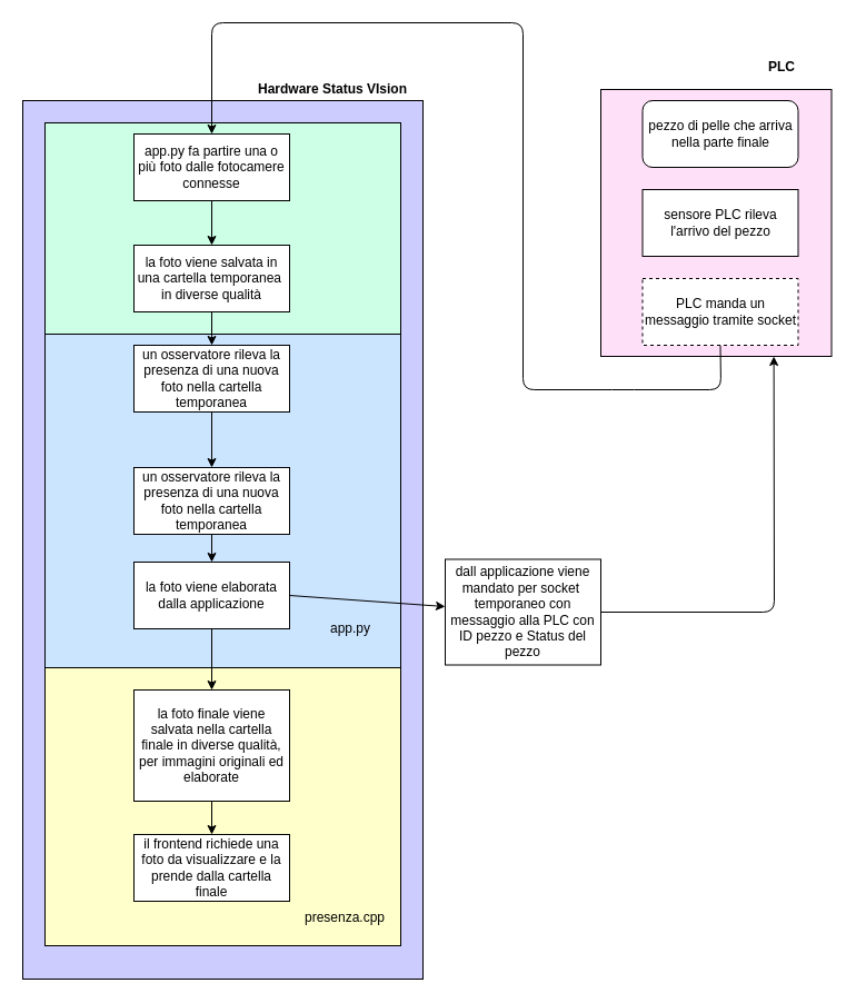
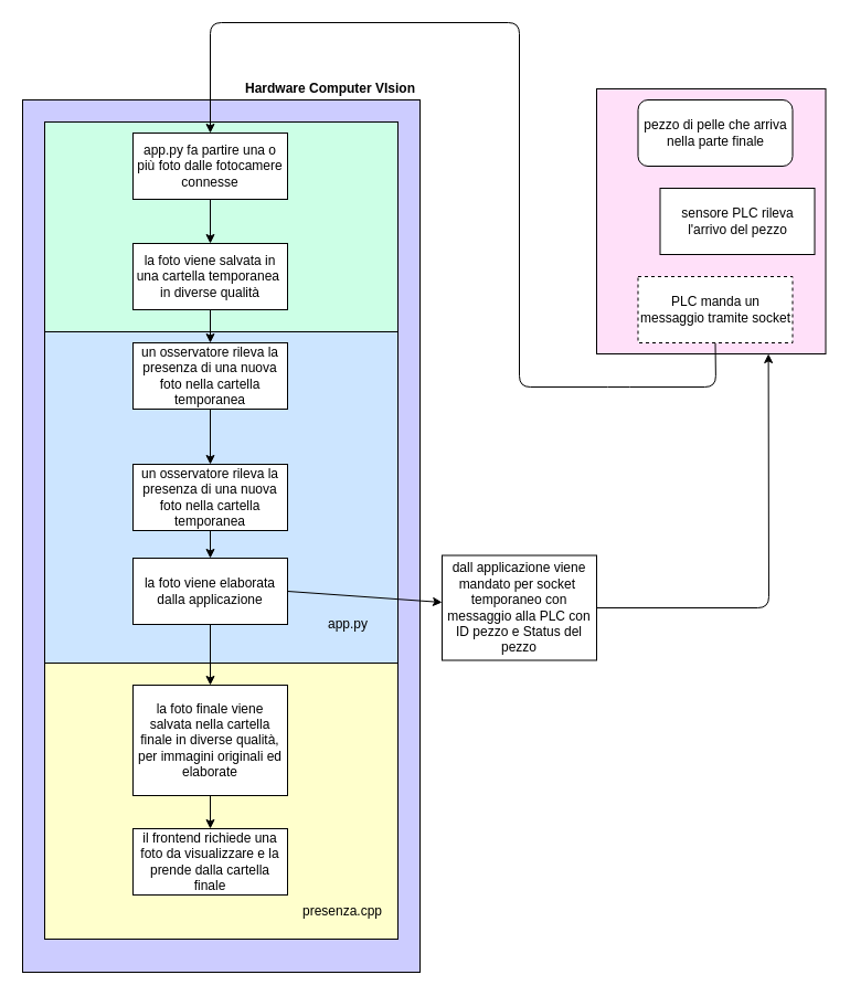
  <mxCell id="0" />
  <mxCell id="1" parent="0" />
  <mxCell id="2" value="" style="rounded=0;whiteSpace=wrap;html=1;fillColor=#CCCCFF;" vertex="1" parent="1"><mxGeometry x="20" y="90" width="360" height="790" as="geometry" /></mxCell>
  <mxCell id="3" value="" style="rounded=0;whiteSpace=wrap;html=1;fillColor=#FFFFCC;" parent="1" vertex="1"><mxGeometry x="40" y="600" width="320" height="250" as="geometry" /></mxCell>
  <mxCell id="4" value="" style="rounded=0;whiteSpace=wrap;html=1;fillColor=#CCE5FF;" parent="1" vertex="1"><mxGeometry x="40" y="300" width="320" height="300" as="geometry" /></mxCell>
  <mxCell id="5" value="" style="rounded=0;whiteSpace=wrap;html=1;fillColor=#CCFFE6;" parent="1" vertex="1"><mxGeometry x="40" y="110" width="320" height="190" as="geometry" /></mxCell>
  <mxCell id="6" value="" style="rounded=0;whiteSpace=wrap;html=1;fillColor=#FFE0F9;" parent="1" vertex="1"><mxGeometry x="540" y="80" width="207.5" height="240" as="geometry" /></mxCell>
  <mxCell id="7" value="pezzo di pelle che arriva nella parte finale" style="whiteSpace=wrap;html=1;rounded=1;" parent="1" vertex="1"><mxGeometry x="577.5" y="90" width="140" height="60" as="geometry" /></mxCell>
- <mxCell id="8" value="sensore PLC rileva l'arrivo del pezzo" style="rounded=0;whiteSpace=wrap;html=1;" parent="1" vertex="1"><mxGeometry x="577.5" y="170" width="140" height="60" as="geometry" /></mxCell>
+ <mxCell id="8" value="sensore PLC rileva l'arrivo del pezzo" style="rounded=0;whiteSpace=wrap;html=1;" parent="1" vertex="1"><mxGeometry x="597.5" y="170" width="140" height="60" as="geometry" /></mxCell>
  <mxCell id="9" style="edgeStyle=none;html=1;exitX=0.5;exitY=1;exitDx=0;exitDy=0;entryX=0.5;entryY=0;entryDx=0;entryDy=0;" parent="1" source="10" target="12" edge="1"><mxGeometry relative="1" as="geometry"><Array as="points"><mxPoint x="648" y="350" /><mxPoint x="560" y="350" /><mxPoint x="470" y="350" /><mxPoint x="470" y="20" /><mxPoint x="190" y="20" /></Array></mxGeometry></mxCell>
  <mxCell id="10" value="PLC manda un messaggio tramite socket" style="rounded=0;whiteSpace=wrap;html=1;dashed=1;" parent="1" vertex="1"><mxGeometry x="577.5" y="250" width="140" height="60" as="geometry" /></mxCell>
  <mxCell id="11" style="edgeStyle=none;html=1;exitX=0.5;exitY=1;exitDx=0;exitDy=0;" parent="1" source="12" target="14" edge="1"><mxGeometry relative="1" as="geometry" /></mxCell>
  <mxCell id="12" value="app.py fa partire una o più foto dalle fotocamere connesse" style="rounded=0;whiteSpace=wrap;html=1;" parent="1" vertex="1"><mxGeometry x="120" y="120" width="140" height="60" as="geometry" /></mxCell>
  <mxCell id="13" style="edgeStyle=none;html=1;exitX=0.5;exitY=1;exitDx=0;exitDy=0;entryX=0.5;entryY=0;entryDx=0;entryDy=0;" parent="1" source="14" target="16" edge="1"><mxGeometry relative="1" as="geometry" /></mxCell>
  <mxCell id="14" value="la foto viene salvata&amp;nbsp;in una cartella temporanea&amp;nbsp;&lt;br&gt;in diverse qualità" style="rounded=0;whiteSpace=wrap;html=1;" parent="1" vertex="1"><mxGeometry x="120" y="220" width="140" height="60" as="geometry" /></mxCell>
  <mxCell id="15" style="edgeStyle=none;html=1;exitX=0.5;exitY=1;exitDx=0;exitDy=0;entryX=0.5;entryY=0;entryDx=0;entryDy=0;" parent="1" source="16" target="18" edge="1"><mxGeometry relative="1" as="geometry" /></mxCell>
  <mxCell id="16" value="un osservatore rileva la presenza di una nuova foto nella cartella temporanea" style="rounded=0;whiteSpace=wrap;html=1;" parent="1" vertex="1"><mxGeometry x="120" y="310" width="140" height="60" as="geometry" /></mxCell>
  <mxCell id="17" style="edgeStyle=none;html=1;exitX=0.5;exitY=1;exitDx=0;exitDy=0;entryX=0.5;entryY=0;entryDx=0;entryDy=0;" parent="1" source="18" target="21" edge="1"><mxGeometry relative="1" as="geometry" /></mxCell>
  <mxCell id="18" value="un osservatore rileva la presenza di una nuova foto nella cartella temporanea" style="rounded=0;whiteSpace=wrap;html=1;" parent="1" vertex="1"><mxGeometry x="120" y="420" width="140" height="60" as="geometry" /></mxCell>
  <mxCell id="19" style="edgeStyle=none;html=1;exitX=0.5;exitY=1;exitDx=0;exitDy=0;entryX=0.5;entryY=0;entryDx=0;entryDy=0;" parent="1" source="21" target="23" edge="1"><mxGeometry relative="1" as="geometry" /></mxCell>
  <mxCell id="20" style="edgeStyle=none;html=1;exitX=1;exitY=0.5;exitDx=0;exitDy=0;" edge="1" parent="1" source="21" target="26"><mxGeometry relative="1" as="geometry" /></mxCell>
  <mxCell id="21" value="la foto viene elaborata dalla applicazione" style="rounded=0;whiteSpace=wrap;html=1;" parent="1" vertex="1"><mxGeometry x="120" y="505" width="140" height="60" as="geometry" /></mxCell>
  <mxCell id="22" style="edgeStyle=none;html=1;exitX=0.5;exitY=1;exitDx=0;exitDy=0;entryX=0.5;entryY=0;entryDx=0;entryDy=0;" parent="1" source="23" target="24" edge="1"><mxGeometry relative="1" as="geometry" /></mxCell>
  <mxCell id="23" value="la foto finale viene salvata nella cartella finale in diverse qualità, per immagini originali ed elaborate" style="rounded=0;whiteSpace=wrap;html=1;" parent="1" vertex="1"><mxGeometry x="120" y="620" width="140" height="100" as="geometry" /></mxCell>
  <mxCell id="24" value="il frontend richiede una foto da visualizzare e la prende dalla cartella finale" style="rounded=0;whiteSpace=wrap;html=1;" parent="1" vertex="1"><mxGeometry x="120" y="750" width="140" height="60" as="geometry" /></mxCell>
  <mxCell id="25" style="edgeStyle=none;html=1;exitX=1;exitY=0.5;exitDx=0;exitDy=0;entryX=0.75;entryY=1;entryDx=0;entryDy=0;" edge="1" parent="1" source="26" target="6"><mxGeometry relative="1" as="geometry"><mxPoint x="710" y="550" as="targetPoint" /><Array as="points"><mxPoint x="696" y="550" /></Array></mxGeometry></mxCell>
  <mxCell id="26" value="dall applicazione viene mandato per socket&amp;nbsp; temporaneo con messaggio alla PLC con ID pezzo e Status del pezzo" style="rounded=0;whiteSpace=wrap;html=1;" parent="1" vertex="1"><mxGeometry x="400" y="502.5" width="140" height="95" as="geometry" /></mxCell>
- <mxCell id="27" value="&lt;b&gt;PLC&lt;/b&gt;" style="text;html=1;strokeColor=none;fillColor=none;align=center;verticalAlign=middle;whiteSpace=wrap;rounded=0;" parent="1" vertex="1"><mxGeometry x="667.5" y="40" width="70" height="40" as="geometry" /></mxCell>
  <mxCell id="28" value="app.py" style="text;html=1;strokeColor=none;fillColor=none;align=center;verticalAlign=middle;whiteSpace=wrap;rounded=0;" vertex="1" parent="1"><mxGeometry x="285" y="550" width="60" height="30" as="geometry" /></mxCell>
  <mxCell id="29" value="presenza.cpp" style="text;html=1;strokeColor=none;fillColor=none;align=center;verticalAlign=middle;whiteSpace=wrap;rounded=0;" vertex="1" parent="1"><mxGeometry x="280" y="810" width="60" height="30" as="geometry" /></mxCell>
- <mxCell id="30" value="&lt;b&gt;Hardware Status VIsion&lt;/b&gt;" style="text;html=1;strokeColor=none;fillColor=none;align=center;verticalAlign=middle;whiteSpace=wrap;rounded=0;" vertex="1" parent="1"><mxGeometry x="214" y="60" width="170" height="40" as="geometry" /></mxCell>
+ <mxCell id="30" value="&lt;b&gt;Hardware Computer VIsion&lt;/b&gt;" style="text;html=1;strokeColor=none;fillColor=none;align=center;verticalAlign=middle;whiteSpace=wrap;rounded=0;" vertex="1" parent="1"><mxGeometry x="214" y="60" width="170" height="40" as="geometry" /></mxCell>
